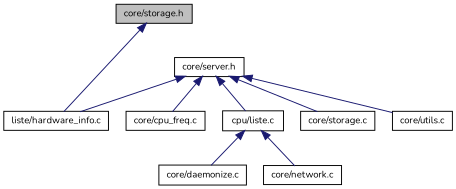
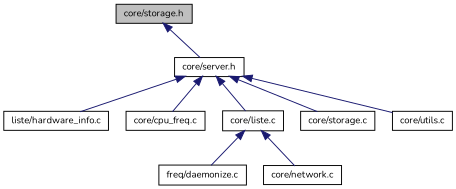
  digraph {
    fontname=Nunito
    node [color=black fillcolor=white fontname=Nunito fontsize=10 shape=record style=filled]
    edge [color=midnightblue dir=back fontname=Nunito fontsize=10 labelfontname=Helvetica labelfontsize=10 style=solid]
    n1 [fillcolor=grey75 fontcolor=black height=0.2 label="core/storage.h" width=0.4]
    n2 [height=0.2 label="core/server.h" width=0.4]
    n3 [height=0.2 label="core/cpu_freq.c" width=0.4]
    n4 [height=0.2 label="liste/hardware_info.c" width=0.4]
-   n5 [height=0.2 label="cpu/liste.c" width=0.4]
+   n5 [height=0.2 label="core/liste.c" width=0.4]
    n6 [height=0.2 label="core/storage.c" width=0.4]
    n7 [height=0.2 label="core/utils.c" width=0.4]
-   n8 [height=0.2 label="core/daemonize.c" width=0.4]
+   n8 [height=0.2 label="freq/daemonize.c" width=0.4]
    n9 [height=0.2 label="core/network.c" width=0.4]
-   n1 -> n4
+   n1 -> n2
    n2 -> n3
    n2 -> n4
    n2 -> n5
    n2 -> n6
    n2 -> n7
    n5 -> n8
    n5 -> n9
  }
